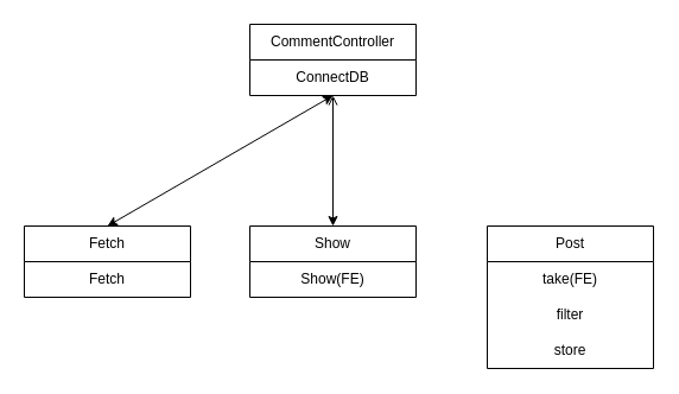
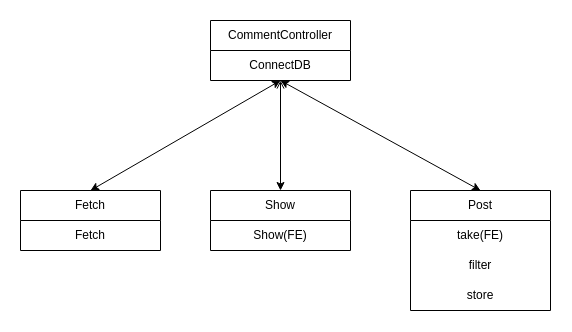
  <mxCell id="0" />
  <mxCell id="1" parent="0" />
  <mxCell id="2" value="CommentController" style="swimlane;fontStyle=0;childLayout=stackLayout;horizontal=1;startSize=30;horizontalStack=0;resizeParent=1;resizeParentMax=0;resizeLast=0;collapsible=1;marginBottom=0;whiteSpace=wrap;html=1;" parent="1" vertex="1"><mxGeometry x="210" y="20" width="140" height="60" as="geometry"><mxRectangle x="360" y="70" width="140" height="30" as="alternateBounds" /></mxGeometry></mxCell>
  <mxCell id="3" value="ConnectDB" style="text;html=1;strokeColor=none;fillColor=none;align=center;verticalAlign=middle;whiteSpace=wrap;rounded=0;" parent="2" vertex="1"><mxGeometry y="30" width="140" height="30" as="geometry" /></mxCell>
  <mxCell id="4" value="Fetch" style="swimlane;fontStyle=0;childLayout=stackLayout;horizontal=1;startSize=30;horizontalStack=0;resizeParent=1;resizeParentMax=0;resizeLast=0;collapsible=1;marginBottom=0;whiteSpace=wrap;html=1;" parent="1" vertex="1"><mxGeometry x="20" y="190" width="140" height="60" as="geometry" /></mxCell>
  <mxCell id="5" value="Fetch" style="text;html=1;strokeColor=none;fillColor=none;align=center;verticalAlign=middle;whiteSpace=wrap;rounded=0;" parent="4" vertex="1"><mxGeometry y="30" width="140" height="30" as="geometry" /></mxCell>
  <mxCell id="6" value="Post" style="swimlane;fontStyle=0;childLayout=stackLayout;horizontal=1;startSize=30;horizontalStack=0;resizeParent=1;resizeParentMax=0;resizeLast=0;collapsible=1;marginBottom=0;whiteSpace=wrap;html=1;" parent="1" vertex="1"><mxGeometry x="410" y="190" width="140" height="120" as="geometry" /></mxCell>
  <mxCell id="7" value="take(FE)" style="text;html=1;strokeColor=none;fillColor=none;align=center;verticalAlign=middle;whiteSpace=wrap;rounded=0;" parent="6" vertex="1"><mxGeometry y="30" width="140" height="30" as="geometry" /></mxCell>
  <mxCell id="8" value="filter" style="text;html=1;strokeColor=none;fillColor=none;align=center;verticalAlign=middle;whiteSpace=wrap;rounded=0;" vertex="1" parent="6"><mxGeometry y="60" width="140" height="30" as="geometry" /></mxCell>
  <mxCell id="9" value="store" style="text;html=1;strokeColor=none;fillColor=none;align=center;verticalAlign=middle;whiteSpace=wrap;rounded=0;" parent="6" vertex="1"><mxGeometry y="90" width="140" height="30" as="geometry" /></mxCell>
  <mxCell id="10" value="Show" style="swimlane;fontStyle=0;childLayout=stackLayout;horizontal=1;startSize=30;horizontalStack=0;resizeParent=1;resizeParentMax=0;resizeLast=0;collapsible=1;marginBottom=0;whiteSpace=wrap;html=1;" parent="1" vertex="1"><mxGeometry x="210" y="190" width="140" height="60" as="geometry" /></mxCell>
  <mxCell id="11" value="Show(FE)" style="text;html=1;strokeColor=none;fillColor=none;align=center;verticalAlign=middle;whiteSpace=wrap;rounded=0;" parent="10" vertex="1"><mxGeometry y="30" width="140" height="30" as="geometry" /></mxCell>
  <mxCell id="12" value="" style="endArrow=open;startArrow=classic;html=1;rounded=0;entryX=0.5;entryY=1;entryDx=0;entryDy=0;exitX=0.5;exitY=0;exitDx=0;exitDy=0;" parent="1" source="10" target="3" edge="1"><mxGeometry width="50" height="50" relative="1" as="geometry"><mxPoint x="250" y="310" as="sourcePoint" /><mxPoint x="300" y="260" as="targetPoint" /></mxGeometry></mxCell>
  <mxCell id="13" value="" style="endArrow=classic;startArrow=classic;html=1;rounded=0;entryX=0.5;entryY=1;entryDx=0;entryDy=0;exitX=0.5;exitY=0;exitDx=0;exitDy=0;" parent="1" source="4" target="3" edge="1"><mxGeometry width="50" height="50" relative="1" as="geometry"><mxPoint x="250" y="310" as="sourcePoint" /><mxPoint x="300" y="260" as="targetPoint" /></mxGeometry></mxCell>
+ <mxCell id="14" value="" style="endArrow=classic;startArrow=classic;html=1;rounded=0;entryX=0.5;entryY=1;entryDx=0;entryDy=0;exitX=0.5;exitY=0;exitDx=0;exitDy=0;" parent="1" source="6" target="3" edge="1"><mxGeometry width="50" height="50" relative="1" as="geometry"><mxPoint x="250" y="310" as="sourcePoint" /><mxPoint x="300" y="260" as="targetPoint" /></mxGeometry></mxCell>
